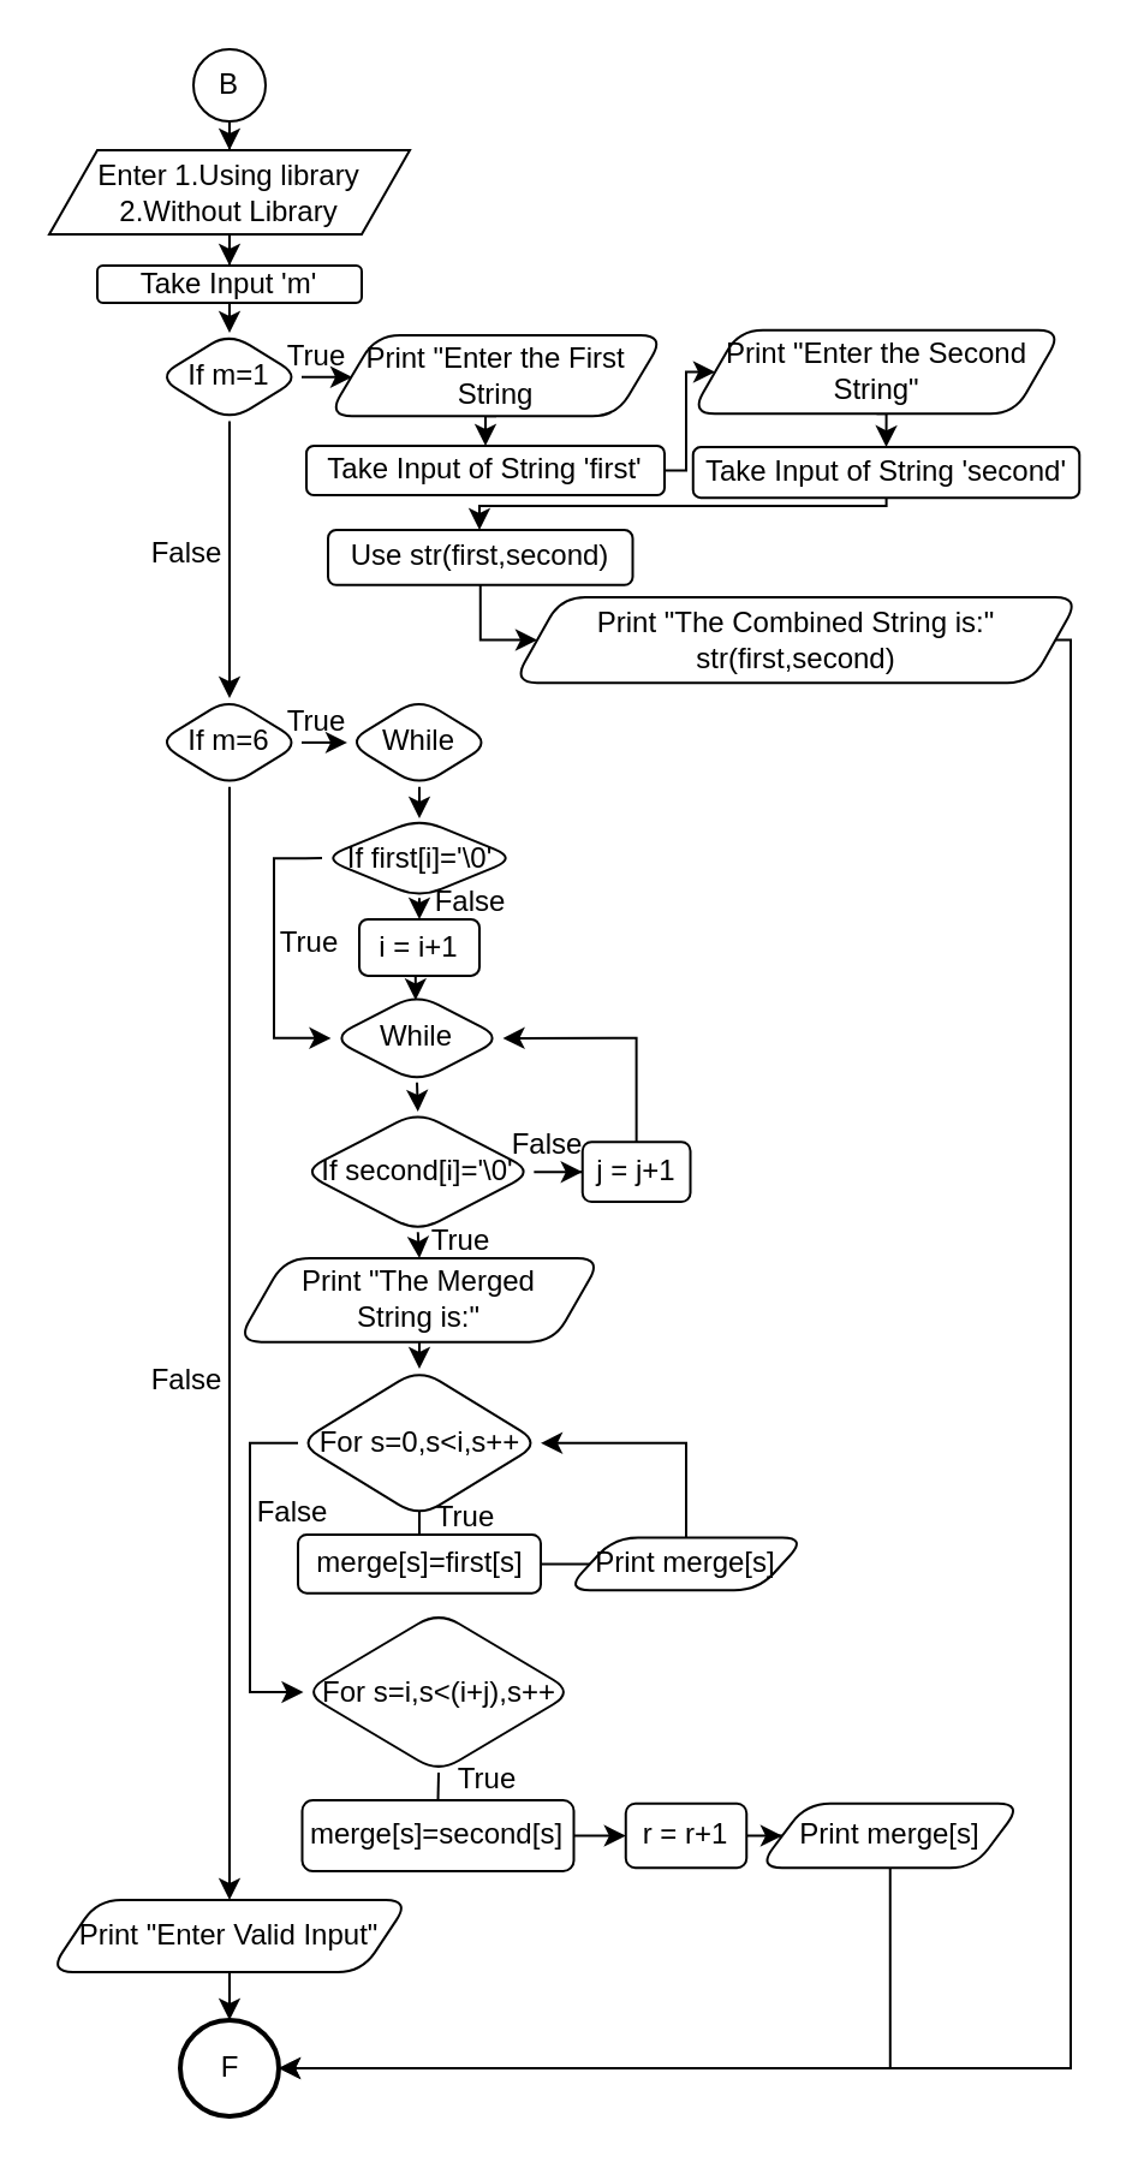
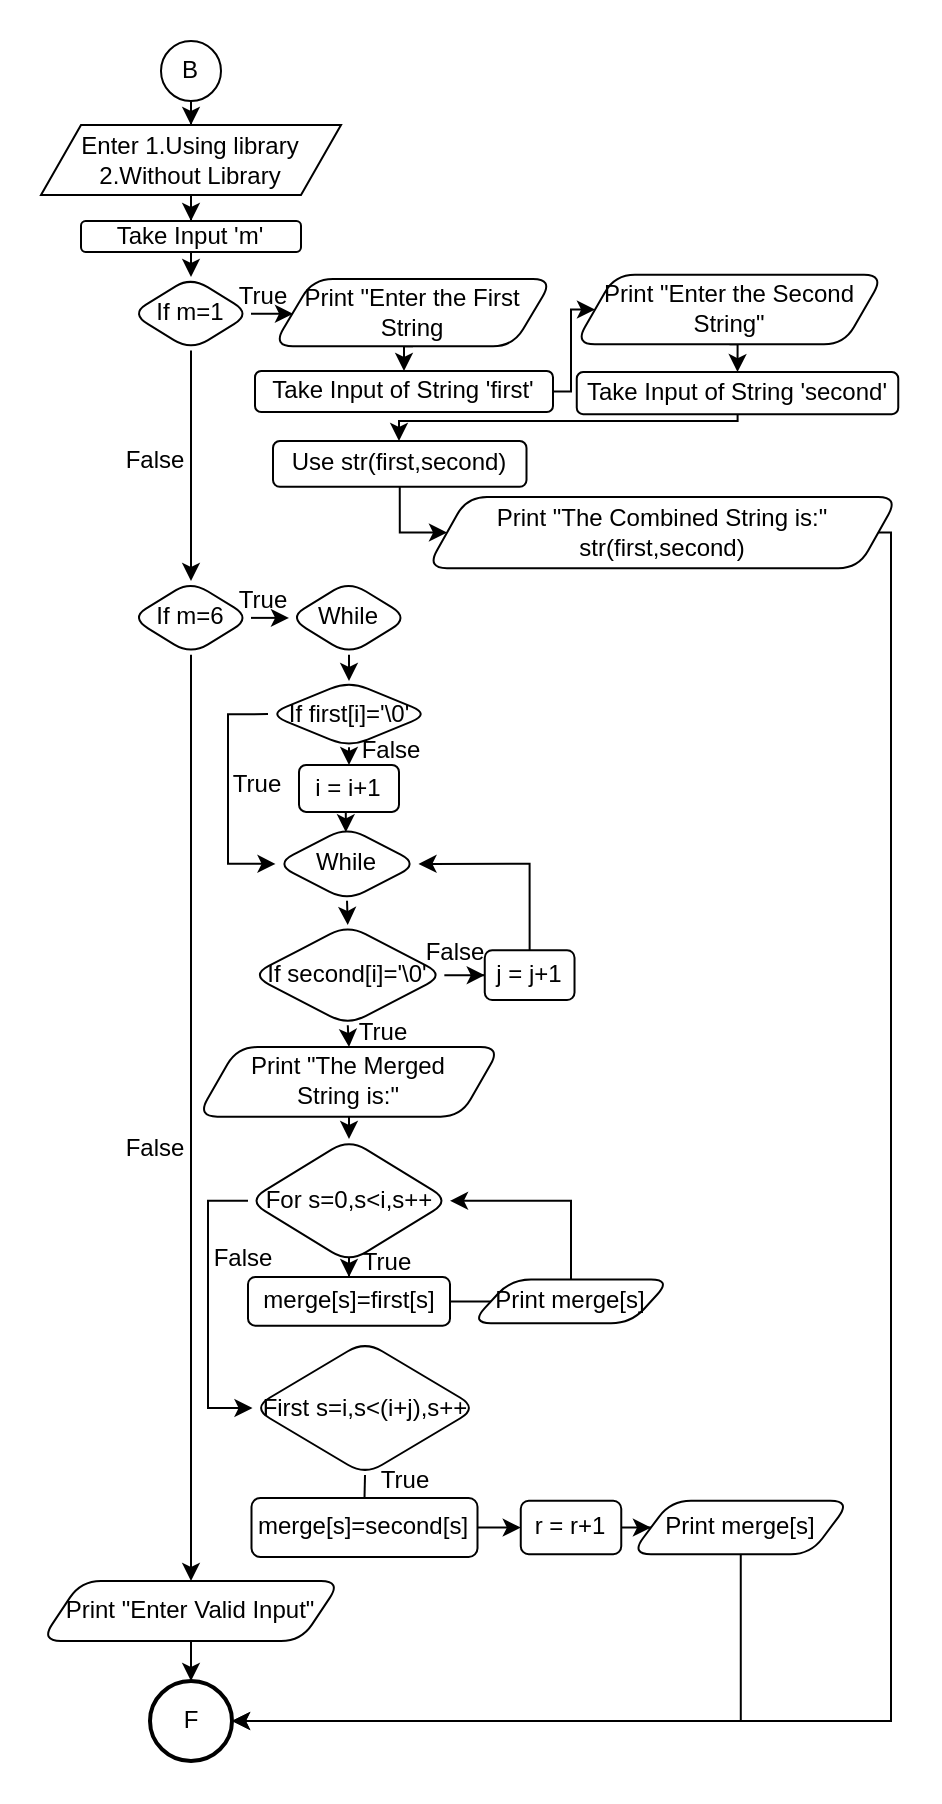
  <mxCell id="0" />
  <mxCell id="1" parent="0" />
  <mxCell id="2" value="" style="edgeStyle=orthogonalEdgeStyle;rounded=0;orthogonalLoop=1;jettySize=auto;html=1;" edge="1" parent="1" source="3" target="5"><mxGeometry relative="1" as="geometry" /></mxCell>
  <mxCell id="3" value="B" style="ellipse;whiteSpace=wrap;html=1;aspect=fixed;" vertex="1" parent="1"><mxGeometry x="80" y="20" width="30" height="30" as="geometry" /></mxCell>
  <mxCell id="4" value="" style="edgeStyle=orthogonalEdgeStyle;rounded=0;orthogonalLoop=1;jettySize=auto;html=1;" edge="1" parent="1" source="5" target="7"><mxGeometry relative="1" as="geometry" /></mxCell>
  <mxCell id="5" value="Enter 1.Using library&lt;br&gt;2.Without Library" style="shape=parallelogram;perimeter=parallelogramPerimeter;whiteSpace=wrap;html=1;fixedSize=1;" vertex="1" parent="1"><mxGeometry x="20" y="62" width="150" height="35" as="geometry" /></mxCell>
  <mxCell id="6" style="edgeStyle=orthogonalEdgeStyle;rounded=0;orthogonalLoop=1;jettySize=auto;html=1;exitX=0.5;exitY=1;exitDx=0;exitDy=0;entryX=0.5;entryY=0;entryDx=0;entryDy=0;" edge="1" parent="1" source="7" target="10"><mxGeometry relative="1" as="geometry" /></mxCell>
  <mxCell id="7" value="Take Input 'm'" style="rounded=1;whiteSpace=wrap;html=1;" vertex="1" parent="1"><mxGeometry x="40" y="110" width="110" height="15.5" as="geometry" /></mxCell>
  <mxCell id="8" style="edgeStyle=orthogonalEdgeStyle;rounded=0;orthogonalLoop=1;jettySize=auto;html=1;exitX=1;exitY=0.5;exitDx=0;exitDy=0;entryX=0;entryY=0.5;entryDx=0;entryDy=0;" edge="1" parent="1" source="10" target="12"><mxGeometry relative="1" as="geometry" /></mxCell>
  <mxCell id="9" value="" style="edgeStyle=orthogonalEdgeStyle;rounded=0;orthogonalLoop=1;jettySize=auto;html=1;" edge="1" parent="1" source="10" target="25"><mxGeometry relative="1" as="geometry" /></mxCell>
  <mxCell id="10" value="If m=1" style="rhombus;whiteSpace=wrap;html=1;rounded=1;" vertex="1" parent="1"><mxGeometry x="65" y="138" width="60" height="36.75" as="geometry" /></mxCell>
  <mxCell id="11" style="edgeStyle=orthogonalEdgeStyle;rounded=0;orthogonalLoop=1;jettySize=auto;html=1;exitX=0.5;exitY=1;exitDx=0;exitDy=0;entryX=0.5;entryY=0;entryDx=0;entryDy=0;" edge="1" parent="1" source="12" target="14"><mxGeometry relative="1" as="geometry" /></mxCell>
  <mxCell id="12" value="Print &quot;Enter the First String" style="shape=parallelogram;perimeter=parallelogramPerimeter;whiteSpace=wrap;html=1;fixedSize=1;rounded=1;" vertex="1" parent="1"><mxGeometry x="136" y="139" width="140" height="33.63" as="geometry" /></mxCell>
  <mxCell id="13" style="edgeStyle=orthogonalEdgeStyle;rounded=0;orthogonalLoop=1;jettySize=auto;html=1;exitX=1;exitY=0.5;exitDx=0;exitDy=0;entryX=0;entryY=0.5;entryDx=0;entryDy=0;" edge="1" parent="1" source="14" target="16"><mxGeometry relative="1" as="geometry"><Array as="points"><mxPoint x="285" y="195" /><mxPoint x="285" y="154" /></Array></mxGeometry></mxCell>
  <mxCell id="14" value="Take Input of String 'first'" style="rounded=1;whiteSpace=wrap;html=1;" vertex="1" parent="1"><mxGeometry x="127" y="185" width="149" height="20.56" as="geometry" /></mxCell>
  <mxCell id="15" style="edgeStyle=orthogonalEdgeStyle;rounded=0;orthogonalLoop=1;jettySize=auto;html=1;exitX=0.5;exitY=1;exitDx=0;exitDy=0;entryX=0.5;entryY=0;entryDx=0;entryDy=0;" edge="1" parent="1" source="16" target="18"><mxGeometry relative="1" as="geometry" /></mxCell>
  <mxCell id="16" value="Print &quot;Enter the Second String&quot;" style="shape=parallelogram;perimeter=parallelogramPerimeter;whiteSpace=wrap;html=1;fixedSize=1;rounded=1;" vertex="1" parent="1"><mxGeometry x="287" y="136.91" width="154.5" height="34.72" as="geometry" /></mxCell>
  <mxCell id="17" value="" style="edgeStyle=orthogonalEdgeStyle;rounded=0;orthogonalLoop=1;jettySize=auto;html=1;" edge="1" parent="1" source="18" target="20"><mxGeometry relative="1" as="geometry"><Array as="points"><mxPoint x="368" y="210" /><mxPoint x="199" y="210" /></Array></mxGeometry></mxCell>
  <mxCell id="18" value="Take Input of String 'second'" style="rounded=1;whiteSpace=wrap;html=1;" vertex="1" parent="1"><mxGeometry x="287.88" y="185.56" width="160.75" height="21.01" as="geometry" /></mxCell>
  <mxCell id="19" style="edgeStyle=orthogonalEdgeStyle;rounded=0;orthogonalLoop=1;jettySize=auto;html=1;exitX=0.5;exitY=1;exitDx=0;exitDy=0;entryX=0;entryY=0.5;entryDx=0;entryDy=0;" edge="1" parent="1" source="20" target="22"><mxGeometry relative="1" as="geometry"><Array as="points"><mxPoint x="199" y="266" /></Array></mxGeometry></mxCell>
  <mxCell id="20" value="Use str(first,second)" style="rounded=1;whiteSpace=wrap;html=1;" vertex="1" parent="1"><mxGeometry x="136" y="220" width="126.75" height="22.93" as="geometry" /></mxCell>
  <mxCell id="21" style="edgeStyle=orthogonalEdgeStyle;rounded=0;orthogonalLoop=1;jettySize=auto;html=1;exitX=1;exitY=0.5;exitDx=0;exitDy=0;entryX=1;entryY=0.5;entryDx=0;entryDy=0;entryPerimeter=0;" edge="1" parent="1" source="22" target="59"><mxGeometry relative="1" as="geometry"><Array as="points"><mxPoint x="445" y="266" /><mxPoint x="445" y="860" /></Array></mxGeometry></mxCell>
  <mxCell id="22" value="Print &quot;The Combined String is:&quot; str(first,second)" style="shape=parallelogram;perimeter=parallelogramPerimeter;whiteSpace=wrap;html=1;fixedSize=1;rounded=1;" vertex="1" parent="1"><mxGeometry x="213" y="248" width="235.63" height="35.61" as="geometry" /></mxCell>
  <mxCell id="23" style="edgeStyle=orthogonalEdgeStyle;rounded=0;orthogonalLoop=1;jettySize=auto;html=1;exitX=1;exitY=0.5;exitDx=0;exitDy=0;entryX=0;entryY=0.5;entryDx=0;entryDy=0;" edge="1" parent="1" source="25" target="27"><mxGeometry relative="1" as="geometry" /></mxCell>
  <mxCell id="24" value="" style="edgeStyle=orthogonalEdgeStyle;rounded=0;orthogonalLoop=1;jettySize=auto;html=1;" edge="1" parent="1" source="25" target="58"><mxGeometry relative="1" as="geometry" /></mxCell>
  <mxCell id="25" value="If m=6" style="rhombus;whiteSpace=wrap;html=1;rounded=1;" vertex="1" parent="1"><mxGeometry x="65" y="290" width="60" height="36.88" as="geometry" /></mxCell>
  <mxCell id="26" style="edgeStyle=orthogonalEdgeStyle;rounded=0;orthogonalLoop=1;jettySize=auto;html=1;exitX=0.5;exitY=1;exitDx=0;exitDy=0;entryX=0.5;entryY=0;entryDx=0;entryDy=0;" edge="1" parent="1" source="27" target="30"><mxGeometry relative="1" as="geometry" /></mxCell>
  <mxCell id="27" value="While" style="rhombus;whiteSpace=wrap;html=1;rounded=1;" vertex="1" parent="1"><mxGeometry x="144" y="290" width="60" height="36.88" as="geometry" /></mxCell>
  <mxCell id="28" style="edgeStyle=orthogonalEdgeStyle;rounded=0;orthogonalLoop=1;jettySize=auto;html=1;exitX=0.5;exitY=1;exitDx=0;exitDy=0;entryX=0.5;entryY=0;entryDx=0;entryDy=0;" edge="1" parent="1" source="30" target="32"><mxGeometry relative="1" as="geometry" /></mxCell>
  <mxCell id="29" style="edgeStyle=orthogonalEdgeStyle;rounded=0;orthogonalLoop=1;jettySize=auto;html=1;exitX=0;exitY=0.5;exitDx=0;exitDy=0;entryX=0;entryY=0.5;entryDx=0;entryDy=0;" edge="1" parent="1" source="30" target="34"><mxGeometry relative="1" as="geometry" /></mxCell>
  <mxCell id="30" value="If first[i]='\0'" style="rhombus;whiteSpace=wrap;html=1;rounded=1;" vertex="1" parent="1"><mxGeometry x="133.5" y="340" width="81" height="33.12" as="geometry" /></mxCell>
  <mxCell id="31" style="edgeStyle=orthogonalEdgeStyle;rounded=0;orthogonalLoop=1;jettySize=auto;html=1;exitX=0.5;exitY=1;exitDx=0;exitDy=0;entryX=0.492;entryY=0.072;entryDx=0;entryDy=0;entryPerimeter=0;" edge="1" parent="1" source="32" target="34"><mxGeometry relative="1" as="geometry" /></mxCell>
  <mxCell id="32" value="i = i+1" style="rounded=1;whiteSpace=wrap;html=1;" vertex="1" parent="1"><mxGeometry x="149" y="382" width="50" height="23.44" as="geometry" /></mxCell>
  <mxCell id="33" style="edgeStyle=orthogonalEdgeStyle;rounded=0;orthogonalLoop=1;jettySize=auto;html=1;exitX=0.5;exitY=1;exitDx=0;exitDy=0;entryX=0.5;entryY=0;entryDx=0;entryDy=0;" edge="1" parent="1" source="34" target="37"><mxGeometry relative="1" as="geometry" /></mxCell>
  <mxCell id="34" value="While" style="rhombus;whiteSpace=wrap;html=1;rounded=1;" vertex="1" parent="1"><mxGeometry x="137.25" y="413" width="71.5" height="36.88" as="geometry" /></mxCell>
  <mxCell id="35" value="" style="edgeStyle=orthogonalEdgeStyle;rounded=0;orthogonalLoop=1;jettySize=auto;html=1;" edge="1" parent="1" source="37" target="39"><mxGeometry relative="1" as="geometry" /></mxCell>
  <mxCell id="36" style="edgeStyle=orthogonalEdgeStyle;rounded=0;orthogonalLoop=1;jettySize=auto;html=1;exitX=0.5;exitY=1;exitDx=0;exitDy=0;entryX=0.5;entryY=0;entryDx=0;entryDy=0;" edge="1" parent="1" source="37" target="41"><mxGeometry relative="1" as="geometry" /></mxCell>
  <mxCell id="37" value="If second[i]='\0'" style="rhombus;whiteSpace=wrap;html=1;rounded=1;" vertex="1" parent="1"><mxGeometry x="125" y="462" width="96.75" height="50.12" as="geometry" /></mxCell>
  <mxCell id="38" style="edgeStyle=orthogonalEdgeStyle;rounded=0;orthogonalLoop=1;jettySize=auto;html=1;exitX=0.5;exitY=0;exitDx=0;exitDy=0;entryX=1;entryY=0.5;entryDx=0;entryDy=0;" edge="1" parent="1" source="39" target="34"><mxGeometry relative="1" as="geometry" /></mxCell>
  <mxCell id="39" value="j = j+1" style="rounded=1;whiteSpace=wrap;html=1;" vertex="1" parent="1"><mxGeometry x="241.88" y="474.59" width="44.88" height="24.94" as="geometry" /></mxCell>
  <mxCell id="40" style="edgeStyle=orthogonalEdgeStyle;rounded=0;orthogonalLoop=1;jettySize=auto;html=1;exitX=0.5;exitY=1;exitDx=0;exitDy=0;entryX=0.5;entryY=0;entryDx=0;entryDy=0;" edge="1" parent="1" source="41" target="44"><mxGeometry relative="1" as="geometry" /></mxCell>
  <mxCell id="41" value="Print &quot;The Merged&lt;br&gt;String is:&quot;" style="shape=parallelogram;perimeter=parallelogramPerimeter;whiteSpace=wrap;html=1;fixedSize=1;rounded=1;" vertex="1" parent="1"><mxGeometry x="98.19" y="523" width="151.62" height="34.82" as="geometry" /></mxCell>
- <mxCell id="42" value="" style="edgeStyle=orthogonalEdgeStyle;rounded=0;orthogonalLoop=1;jettySize=auto;html=1;endArrow=none;" edge="1" parent="1" source="44" target="46"><mxGeometry relative="1" as="geometry" /></mxCell>
+ <mxCell id="42" value="" style="edgeStyle=orthogonalEdgeStyle;rounded=0;orthogonalLoop=1;jettySize=auto;html=1;" edge="1" parent="1" source="44" target="46"><mxGeometry relative="1" as="geometry" /></mxCell>
  <mxCell id="43" style="edgeStyle=orthogonalEdgeStyle;rounded=0;orthogonalLoop=1;jettySize=auto;html=1;exitX=0;exitY=0.5;exitDx=0;exitDy=0;entryX=0;entryY=0.5;entryDx=0;entryDy=0;" edge="1" parent="1" source="44" target="50"><mxGeometry relative="1" as="geometry" /></mxCell>
  <mxCell id="44" value="For s=0,s&amp;lt;i,s++" style="rhombus;whiteSpace=wrap;html=1;rounded=1;" vertex="1" parent="1"><mxGeometry x="123.5" y="569" width="101" height="61.77" as="geometry" /></mxCell>
  <mxCell id="45" value="" style="edgeStyle=orthogonalEdgeStyle;rounded=0;orthogonalLoop=1;jettySize=auto;html=1;" edge="1" parent="1" source="46" target="48"><mxGeometry relative="1" as="geometry" /></mxCell>
  <mxCell id="46" value="merge[s]=first[s]" style="rounded=1;whiteSpace=wrap;html=1;" vertex="1" parent="1"><mxGeometry x="123.5" y="638" width="101" height="24.35" as="geometry" /></mxCell>
  <mxCell id="47" style="edgeStyle=orthogonalEdgeStyle;rounded=0;orthogonalLoop=1;jettySize=auto;html=1;exitX=0.5;exitY=0;exitDx=0;exitDy=0;entryX=1;entryY=0.5;entryDx=0;entryDy=0;" edge="1" parent="1" source="48" target="44"><mxGeometry relative="1" as="geometry" /></mxCell>
  <mxCell id="48" value="Print merge[s]" style="shape=parallelogram;perimeter=parallelogramPerimeter;whiteSpace=wrap;html=1;fixedSize=1;rounded=1;" vertex="1" parent="1"><mxGeometry x="235" y="639.26" width="100" height="21.83" as="geometry" /></mxCell>
  <mxCell id="49" style="edgeStyle=orthogonalEdgeStyle;rounded=0;orthogonalLoop=1;jettySize=auto;html=1;exitX=0.5;exitY=1;exitDx=0;exitDy=0;entryX=0.5;entryY=0;entryDx=0;entryDy=0;endArrow=none;" edge="1" parent="1" source="50" target="52"><mxGeometry relative="1" as="geometry" /></mxCell>
- <mxCell id="50" value="For s=i,s&amp;lt;(i+j),s++" style="rhombus;whiteSpace=wrap;html=1;rounded=1;" vertex="1" parent="1"><mxGeometry x="125.75" y="670" width="112.5" height="67" as="geometry" /></mxCell>
+ <mxCell id="50" value="First s=i,s&amp;lt;(i+j),s++" style="rhombus;whiteSpace=wrap;html=1;rounded=1;" vertex="1" parent="1"><mxGeometry x="125.75" y="670" width="112.5" height="67" as="geometry" /></mxCell>
  <mxCell id="51" value="" style="edgeStyle=orthogonalEdgeStyle;rounded=0;orthogonalLoop=1;jettySize=auto;html=1;" edge="1" parent="1" source="52" target="54"><mxGeometry relative="1" as="geometry" /></mxCell>
  <mxCell id="52" value="merge[s]=second[s]" style="whiteSpace=wrap;html=1;rounded=1;" vertex="1" parent="1"><mxGeometry x="125.25" y="748.5" width="113" height="29.5" as="geometry" /></mxCell>
  <mxCell id="53" value="" style="edgeStyle=orthogonalEdgeStyle;rounded=0;orthogonalLoop=1;jettySize=auto;html=1;" edge="1" parent="1" source="54" target="56"><mxGeometry relative="1" as="geometry" /></mxCell>
  <mxCell id="54" value="r = r+1" style="rounded=1;whiteSpace=wrap;html=1;" vertex="1" parent="1"><mxGeometry x="259.88" y="749.88" width="50.25" height="26.75" as="geometry" /></mxCell>
  <mxCell id="55" style="edgeStyle=orthogonalEdgeStyle;rounded=0;orthogonalLoop=1;jettySize=auto;html=1;exitX=0.5;exitY=1;exitDx=0;exitDy=0;entryX=1;entryY=0.5;entryDx=0;entryDy=0;entryPerimeter=0;" edge="1" parent="1" source="56" target="59"><mxGeometry relative="1" as="geometry" /></mxCell>
  <mxCell id="56" value="Print merge[s]" style="shape=parallelogram;perimeter=parallelogramPerimeter;whiteSpace=wrap;html=1;fixedSize=1;rounded=1;" vertex="1" parent="1"><mxGeometry x="315" y="749.88" width="109.75" height="26.75" as="geometry" /></mxCell>
  <mxCell id="57" style="edgeStyle=orthogonalEdgeStyle;rounded=0;orthogonalLoop=1;jettySize=auto;html=1;exitX=0.5;exitY=1;exitDx=0;exitDy=0;entryX=0.5;entryY=0;entryDx=0;entryDy=0;entryPerimeter=0;" edge="1" parent="1" source="58" target="59"><mxGeometry relative="1" as="geometry" /></mxCell>
  <mxCell id="58" value="Print &quot;Enter Valid Input&quot;" style="shape=parallelogram;perimeter=parallelogramPerimeter;whiteSpace=wrap;html=1;fixedSize=1;rounded=1;" vertex="1" parent="1"><mxGeometry x="20" y="790" width="150" height="30" as="geometry" /></mxCell>
  <mxCell id="59" value="F" style="strokeWidth=2;html=1;shape=mxgraph.flowchart.start_2;whiteSpace=wrap;" vertex="1" parent="1"><mxGeometry x="74.5" y="840" width="41" height="40" as="geometry" /></mxCell>
  <mxCell id="60" value="True" style="text;html=1;strokeColor=none;fillColor=none;align=center;verticalAlign=middle;whiteSpace=wrap;rounded=0;" vertex="1" parent="1"><mxGeometry x="119" y="138" width="25" height="20" as="geometry" /></mxCell>
  <mxCell id="61" value="True" style="text;html=1;strokeColor=none;fillColor=none;align=center;verticalAlign=middle;whiteSpace=wrap;rounded=0;" vertex="1" parent="1"><mxGeometry x="115.5" y="382" width="25" height="20" as="geometry" /></mxCell>
  <mxCell id="62" value="True" style="text;html=1;strokeColor=none;fillColor=none;align=center;verticalAlign=middle;whiteSpace=wrap;rounded=0;" vertex="1" parent="1"><mxGeometry x="119" y="290" width="25" height="20" as="geometry" /></mxCell>
  <mxCell id="63" value="True" style="text;html=1;strokeColor=none;fillColor=none;align=center;verticalAlign=middle;whiteSpace=wrap;rounded=0;" vertex="1" parent="1"><mxGeometry x="179" y="506" width="25" height="20" as="geometry" /></mxCell>
  <mxCell id="64" value="True" style="text;html=1;strokeColor=none;fillColor=none;align=center;verticalAlign=middle;whiteSpace=wrap;rounded=0;" vertex="1" parent="1"><mxGeometry x="181" y="621.26" width="25" height="20" as="geometry" /></mxCell>
  <mxCell id="65" value="True" style="text;html=1;strokeColor=none;fillColor=none;align=center;verticalAlign=middle;whiteSpace=wrap;rounded=0;" vertex="1" parent="1"><mxGeometry x="189.5" y="729.88" width="25" height="20" as="geometry" /></mxCell>
  <mxCell id="66" value="False" style="text;html=1;strokeColor=none;fillColor=none;align=center;verticalAlign=middle;whiteSpace=wrap;rounded=0;" vertex="1" parent="1"><mxGeometry x="65" y="220" width="25" height="20" as="geometry" /></mxCell>
  <mxCell id="67" value="False" style="text;html=1;strokeColor=none;fillColor=none;align=center;verticalAlign=middle;whiteSpace=wrap;rounded=0;" vertex="1" parent="1"><mxGeometry x="65" y="563.89" width="25" height="20" as="geometry" /></mxCell>
  <mxCell id="68" value="False" style="text;html=1;strokeColor=none;fillColor=none;align=center;verticalAlign=middle;whiteSpace=wrap;rounded=0;" vertex="1" parent="1"><mxGeometry x="214.5" y="466" width="25" height="20" as="geometry" /></mxCell>
  <mxCell id="69" value="False" style="text;html=1;strokeColor=none;fillColor=none;align=center;verticalAlign=middle;whiteSpace=wrap;rounded=0;" vertex="1" parent="1"><mxGeometry x="108.5" y="619.26" width="25" height="20" as="geometry" /></mxCell>
  <mxCell id="70" value="False" style="text;html=1;strokeColor=none;fillColor=none;align=center;verticalAlign=middle;whiteSpace=wrap;rounded=0;" vertex="1" parent="1"><mxGeometry x="182.75" y="365" width="25" height="20" as="geometry" /></mxCell>
